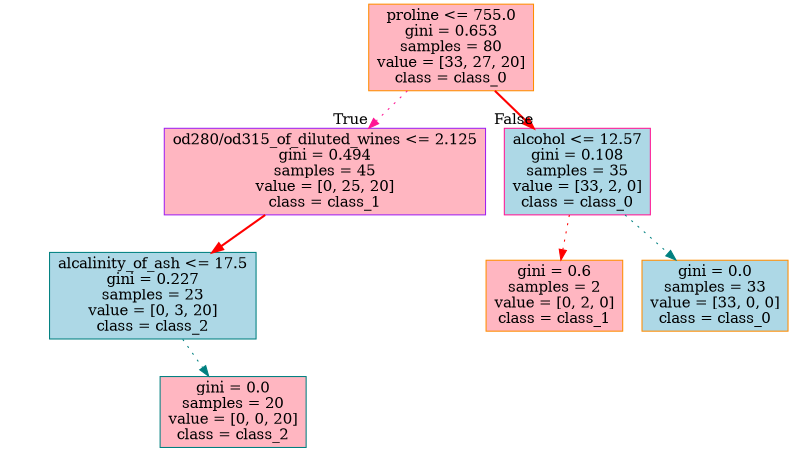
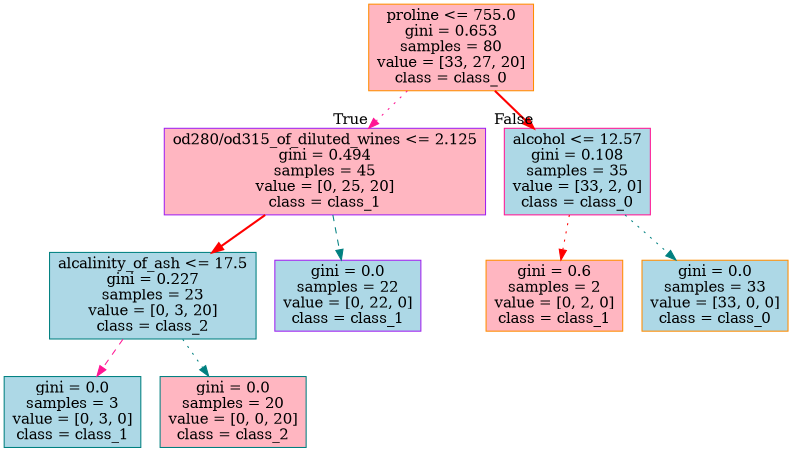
  digraph {
    node [color=darkorange fillcolor=lightblue shape=box style=filled]
    edge [color=red style=dotted]
    n1 [fillcolor=lightpink label="proline <= 755.0\ngini = 0.653\nsamples = 80\nvalue = [33, 27, 20]\nclass = class_0"]
    n2 [color=purple fillcolor=lightpink label="od280/od315_of_diluted_wines <= 2.125\ngini = 0.494\nsamples = 45\nvalue = [0, 25, 20]\nclass = class_1"]
    n3 [color=deeppink label="alcohol <= 12.57\ngini = 0.108\nsamples = 35\nvalue = [33, 2, 0]\nclass = class_0"]
    n4 [color=teal label="alcalinity_of_ash <= 17.5\ngini = 0.227\nsamples = 23\nvalue = [0, 3, 20]\nclass = class_2"]
+   n5 [color=purple label="gini = 0.0\nsamples = 22\nvalue = [0, 22, 0]\nclass = class_1"]
    n6 [fillcolor=lightpink label="gini = 0.6\nsamples = 2\nvalue = [0, 2, 0]\nclass = class_1"]
    n7 [label="gini = 0.0\nsamples = 33\nvalue = [33, 0, 0]\nclass = class_0"]
+   n8 [color=teal label="gini = 0.0\nsamples = 3\nvalue = [0, 3, 0]\nclass = class_1"]
    n9 [color=teal fillcolor=lightpink label="gini = 0.0\nsamples = 20\nvalue = [0, 0, 20]\nclass = class_2"]
    n1 -> n2 [color=deeppink headlabel=True labelangle=45 labeldistance=2.5]
    n1 -> n3 [headlabel=False labelangle=-45 labeldistance=2.5 style=bold]
    n2 -> n4 [style=bold]
+   n2 -> n5 [color=teal style=dashed]
    n3 -> n6
    n3 -> n7 [color=teal]
+   n4 -> n8 [color=deeppink style=dashed]
    n4 -> n9 [color=teal]
  }
